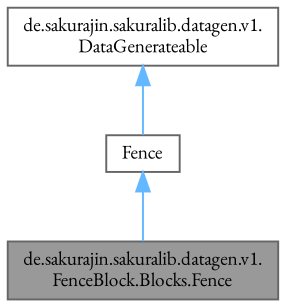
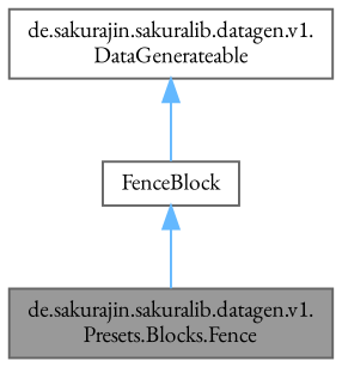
  digraph {
    fontname="EB Garamond"
    node [color=gray40 fillcolor=white fontname="EB Garamond" fontsize=10 shape=box style=filled]
    edge [color=steelblue1 dir=back fontname="EB Garamond" fontsize=10 labelfontname=Helvetica labelfontsize=10 style=solid]
-   n1 [fillcolor=grey60 fontcolor=black height=0.2 label="de.sakurajin.sakuralib.datagen.v1.\lFenceBlock.Blocks.Fence" width=0.4]
-   n2 [height=0.2 label=Fence width=0.4]
+   n1 [fillcolor=grey60 fontcolor=black height=0.2 label="de.sakurajin.sakuralib.datagen.v1.\lPresets.Blocks.Fence" width=0.4]
+   n2 [height=0.2 label=FenceBlock width=0.4]
    n3 [height=0.2 label="de.sakurajin.sakuralib.datagen.v1.\lDataGenerateable" width=0.4]
    n2 -> n1
    n3 -> n2
  }
